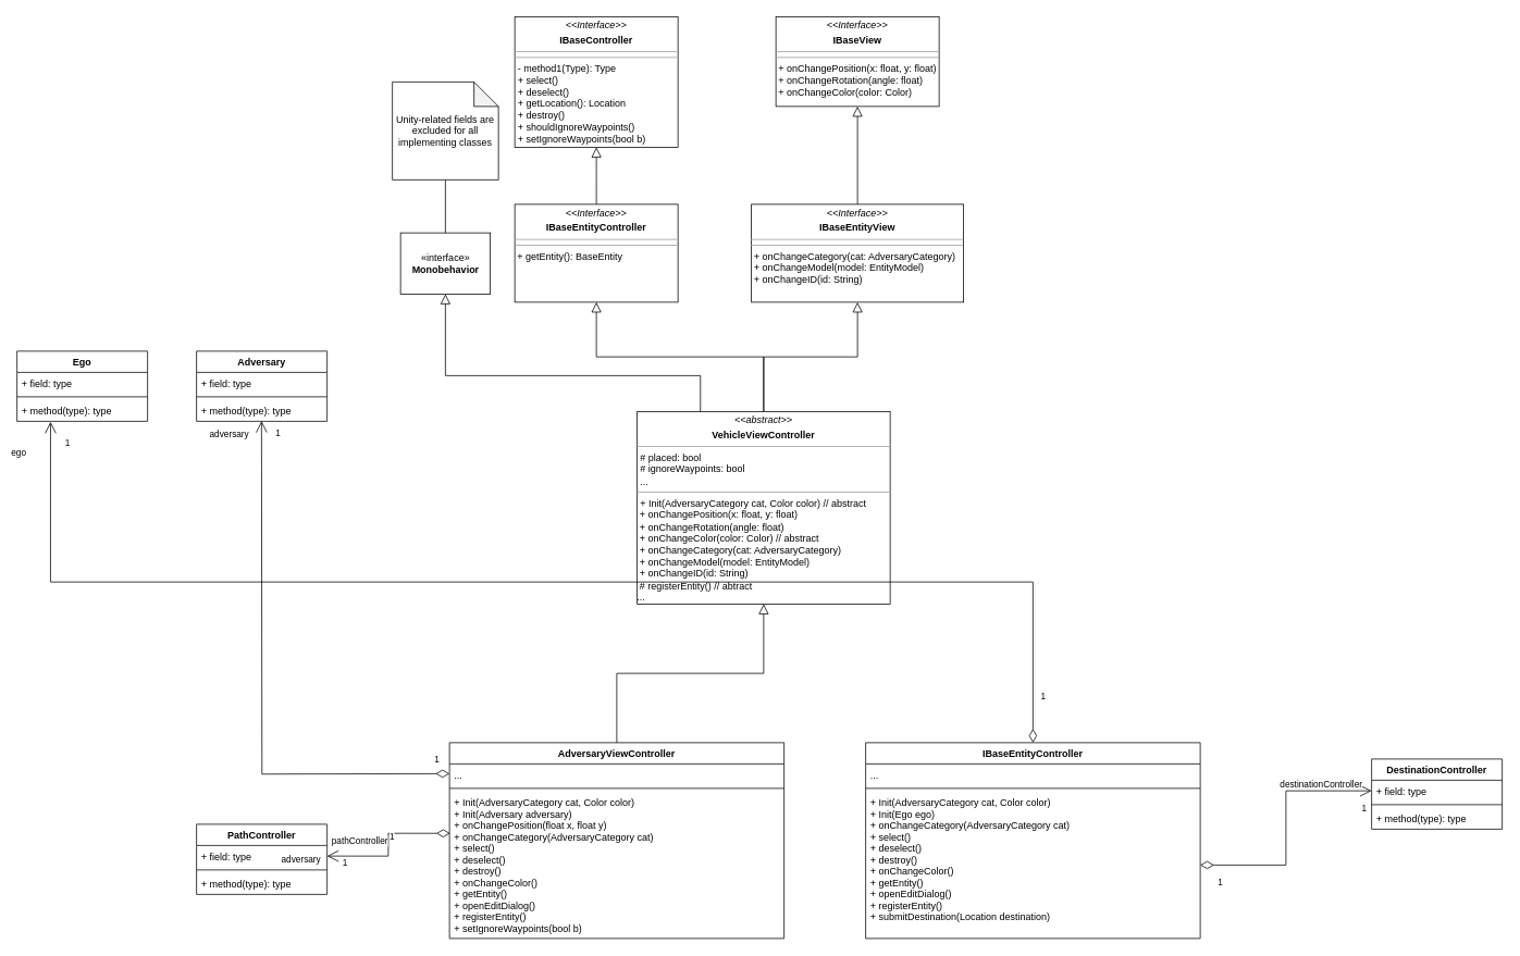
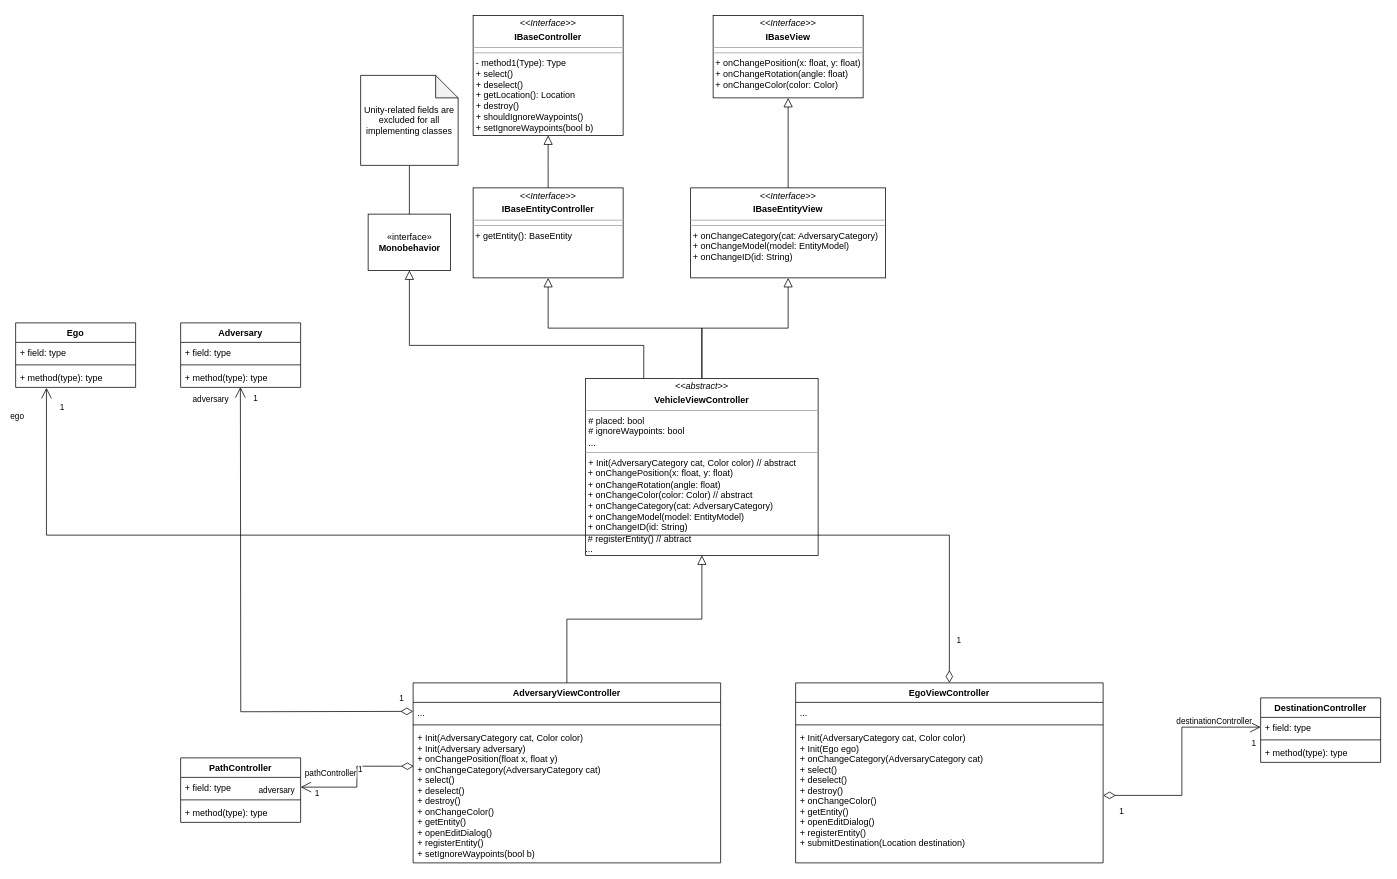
  <mxCell id="0" />
  <mxCell id="1" parent="0" />
  <mxCell id="2" value="&lt;p style=&quot;margin:0px;margin-top:4px;text-align:center;&quot;&gt;&lt;i&gt;&amp;lt;&amp;lt;Interface&amp;gt;&amp;gt;&lt;/i&gt;&lt;/p&gt;&lt;p style=&quot;margin:0px;margin-top:4px;text-align:center;&quot;&gt;&lt;b&gt;IBaseController&lt;/b&gt;&lt;br&gt;&lt;/p&gt;&lt;hr size=&quot;1&quot;&gt;&lt;hr size=&quot;1&quot;&gt;&lt;p style=&quot;margin:0px;margin-left:4px;&quot;&gt;- method1(Type): Type&lt;br&gt;+ select()&lt;/p&gt;&lt;p style=&quot;margin:0px;margin-left:4px;&quot;&gt;+ deselect()&lt;/p&gt;&lt;p style=&quot;margin:0px;margin-left:4px;&quot;&gt;+ getLocation(): Location&lt;br&gt;&lt;/p&gt;&lt;p style=&quot;margin:0px;margin-left:4px;&quot;&gt;+ destroy()&lt;/p&gt;&lt;p style=&quot;margin:0px;margin-left:4px;&quot;&gt;+ shouldIgnoreWaypoints()&lt;/p&gt;&lt;p style=&quot;margin:0px;margin-left:4px;&quot;&gt;+ setIgnoreWaypoints(bool b)&lt;/p&gt;&lt;p style=&quot;margin:0px;margin-left:4px;&quot;&gt;&lt;br&gt;&lt;/p&gt;" style="verticalAlign=top;align=left;overflow=fill;fontSize=12;fontFamily=Helvetica;html=1;" vertex="1" parent="1"><mxGeometry x="630" y="20" width="200" height="160" as="geometry" /></mxCell>
  <mxCell id="3" value="&lt;p style=&quot;margin:0px;margin-top:4px;text-align:center;&quot;&gt;&lt;i&gt;&amp;lt;&amp;lt;Interface&amp;gt;&amp;gt;&lt;/i&gt;&lt;/p&gt;&lt;p style=&quot;margin:0px;margin-top:4px;text-align:center;&quot;&gt;&lt;b&gt;IBaseEntityController&lt;/b&gt;&lt;br&gt;&lt;b&gt;&lt;/b&gt;&lt;/p&gt;&lt;hr size=&quot;1&quot;&gt;&lt;hr size=&quot;1&quot;&gt;&amp;nbsp;+ getEntity(): BaseEntity &lt;br&gt;&lt;p style=&quot;margin:0px;margin-left:4px;&quot;&gt;&lt;br&gt;&lt;/p&gt;" style="verticalAlign=top;align=left;overflow=fill;fontSize=12;fontFamily=Helvetica;html=1;" vertex="1" parent="1"><mxGeometry x="630" y="250" width="200" height="120" as="geometry" /></mxCell>
  <mxCell id="4" value="" style="endArrow=block;endSize=10;endFill=0;shadow=0;strokeWidth=1;rounded=0;edgeStyle=elbowEdgeStyle;elbow=vertical;exitX=0.5;exitY=0;exitDx=0;exitDy=0;entryX=0.5;entryY=1;entryDx=0;entryDy=0;" edge="1" parent="1" source="3" target="2"><mxGeometry width="160" relative="1" as="geometry"><mxPoint x="1340.5" y="560" as="sourcePoint" /><mxPoint x="1120.5" y="328" as="targetPoint" /></mxGeometry></mxCell>
  <mxCell id="5" value="&lt;p style=&quot;margin:0px;margin-top:4px;text-align:center;&quot;&gt;&lt;i&gt;&amp;lt;&amp;lt;Interface&amp;gt;&amp;gt;&lt;/i&gt;&lt;/p&gt;&lt;p style=&quot;margin:0px;margin-top:4px;text-align:center;&quot;&gt;&lt;b&gt;IBaseView&lt;/b&gt;&lt;br&gt;&lt;b&gt;&lt;/b&gt;&lt;/p&gt;&lt;hr size=&quot;1&quot;&gt;&lt;hr size=&quot;1&quot;&gt;&lt;div&gt;&amp;nbsp;+ onChangePosition(x: float, y: float)&lt;/div&gt;&lt;div&gt;&amp;nbsp;+ onChangeRotation(angle: float)&lt;/div&gt;&lt;div&gt;&amp;nbsp;+ onChangeColor(color: Color)&lt;br&gt;&lt;/div&gt;&lt;p style=&quot;margin:0px;margin-left:4px;&quot;&gt;&lt;br&gt;&lt;/p&gt;" style="verticalAlign=top;align=left;overflow=fill;fontSize=12;fontFamily=Helvetica;html=1;" vertex="1" parent="1"><mxGeometry x="950" y="20" width="200" height="110" as="geometry" /></mxCell>
  <mxCell id="6" value="&lt;p style=&quot;margin:0px;margin-top:4px;text-align:center;&quot;&gt;&lt;i&gt;&amp;lt;&amp;lt;Interface&amp;gt;&amp;gt;&lt;/i&gt;&lt;/p&gt;&lt;p style=&quot;margin:0px;margin-top:4px;text-align:center;&quot;&gt;&lt;b&gt;IBaseEntityView&lt;/b&gt;&lt;br&gt;&lt;/p&gt;&lt;hr size=&quot;1&quot;&gt;&lt;hr size=&quot;1&quot;&gt;&lt;div&gt;&amp;nbsp;+ onChangeCategory(cat: AdversaryCategory)&lt;/div&gt;&lt;div&gt;&amp;nbsp;+ onChangeModel(model: EntityModel)&lt;/div&gt;&lt;div&gt;&amp;nbsp;+ onChangeID(id: String)&lt;br&gt;&lt;/div&gt;&lt;p style=&quot;margin:0px;margin-left:4px;&quot;&gt;&lt;br&gt;&lt;/p&gt;" style="verticalAlign=top;align=left;overflow=fill;fontSize=12;fontFamily=Helvetica;html=1;" vertex="1" parent="1"><mxGeometry x="920" y="250" width="260" height="120" as="geometry" /></mxCell>
  <mxCell id="7" value="" style="endArrow=block;endSize=10;endFill=0;shadow=0;strokeWidth=1;rounded=0;edgeStyle=elbowEdgeStyle;elbow=vertical;exitX=0.5;exitY=0;exitDx=0;exitDy=0;entryX=0.5;entryY=1;entryDx=0;entryDy=0;" edge="1" parent="1" source="6" target="5"><mxGeometry width="160" relative="1" as="geometry"><mxPoint x="740" y="260" as="sourcePoint" /><mxPoint x="740" y="190" as="targetPoint" /></mxGeometry></mxCell>
  <mxCell id="8" value="" style="endArrow=block;endSize=10;endFill=0;shadow=0;strokeWidth=1;rounded=0;edgeStyle=elbowEdgeStyle;elbow=vertical;exitX=0.5;exitY=0;exitDx=0;exitDy=0;entryX=0.5;entryY=1;entryDx=0;entryDy=0;" edge="1" parent="1" source="10" target="3"><mxGeometry width="160" relative="1" as="geometry"><mxPoint x="890" y="460" as="sourcePoint" /><mxPoint x="740" y="190" as="targetPoint" /></mxGeometry></mxCell>
  <mxCell id="9" value="" style="endArrow=block;endSize=10;endFill=0;shadow=0;strokeWidth=1;rounded=0;edgeStyle=elbowEdgeStyle;elbow=vertical;exitX=0.5;exitY=0;exitDx=0;exitDy=0;entryX=0.5;entryY=1;entryDx=0;entryDy=0;" edge="1" parent="1" source="10" target="6"><mxGeometry width="160" relative="1" as="geometry"><mxPoint x="890" y="460" as="sourcePoint" /><mxPoint x="740" y="380" as="targetPoint" /></mxGeometry></mxCell>
  <mxCell id="10" value="&lt;p style=&quot;margin:0px;margin-top:4px;text-align:center;&quot;&gt;&lt;i&gt;&amp;lt;&amp;lt;abstract&amp;gt;&amp;gt;&lt;/i&gt;&lt;/p&gt;&lt;p style=&quot;margin:0px;margin-top:4px;text-align:center;&quot;&gt;&lt;b&gt;VehicleViewController&lt;/b&gt;&lt;/p&gt;&lt;hr size=&quot;1&quot;&gt;&lt;p style=&quot;margin:0px;margin-left:4px;&quot;&gt;# placed: bool&lt;/p&gt;&lt;p style=&quot;margin:0px;margin-left:4px;&quot;&gt;# ignoreWaypoints: bool&lt;/p&gt;&lt;p style=&quot;margin:0px;margin-left:4px;&quot;&gt;...&lt;br&gt;&lt;/p&gt;&lt;hr size=&quot;1&quot;&gt;&lt;p style=&quot;margin:0px;margin-left:4px;&quot;&gt;+ Init(AdversaryCategory cat, Color color) // abstract&lt;/p&gt;&lt;div&gt;&amp;nbsp;+ onChangePosition(x: float, y: float)&lt;br&gt;&lt;/div&gt;&lt;div&gt;&amp;nbsp;+ onChangeRotation(angle: float)&lt;br&gt;&lt;/div&gt;&lt;div&gt;&amp;nbsp;+ onChangeColor(color: Color) // abstract&lt;br&gt;&lt;/div&gt;&lt;div&gt;&lt;div&gt;&amp;nbsp;+ onChangeCategory(cat: AdversaryCategory)&lt;br&gt;&lt;/div&gt;&lt;div&gt;&amp;nbsp;+ onChangeModel(model: EntityModel)&lt;br&gt;&lt;/div&gt;&amp;nbsp;+ onChangeID(id: String)&lt;/div&gt;&lt;div&gt;&amp;nbsp;# registerEntity() // abtract&lt;br&gt;&lt;/div&gt;&lt;div&gt;...&lt;/div&gt;&lt;p style=&quot;margin:0px;margin-left:4px;&quot;&gt;&lt;/p&gt;&lt;p style=&quot;margin:0px;margin-left:4px;&quot;&gt;&lt;br&gt;&lt;/p&gt;&lt;p style=&quot;margin:0px;margin-left:4px;&quot;&gt;&lt;br&gt;&lt;/p&gt;" style="verticalAlign=top;align=left;overflow=fill;fontSize=12;fontFamily=Helvetica;html=1;" vertex="1" parent="1"><mxGeometry x="780" y="504" width="310" height="236" as="geometry" /></mxCell>
  <mxCell id="11" value="&lt;div&gt;«interface»&lt;/div&gt;&lt;div&gt;&lt;b&gt;Monobehavior&lt;/b&gt;&lt;/div&gt;" style="html=1;" vertex="1" parent="1"><mxGeometry x="490" y="285" width="110" height="75" as="geometry" /></mxCell>
  <mxCell id="12" value="" style="endArrow=block;endSize=10;endFill=0;shadow=0;strokeWidth=1;rounded=0;edgeStyle=elbowEdgeStyle;elbow=vertical;exitX=0.25;exitY=0;exitDx=0;exitDy=0;entryX=0.5;entryY=1;entryDx=0;entryDy=0;" edge="1" parent="1" source="10" target="11"><mxGeometry width="160" relative="1" as="geometry"><mxPoint x="885" y="514" as="sourcePoint" /><mxPoint x="1060" y="380" as="targetPoint" /><Array as="points"><mxPoint x="800" y="460" /></Array></mxGeometry></mxCell>
  <mxCell id="13" value="AdversaryViewController" style="swimlane;fontStyle=1;align=center;verticalAlign=top;childLayout=stackLayout;horizontal=1;startSize=26;horizontalStack=0;resizeParent=1;resizeParentMax=0;resizeLast=0;collapsible=1;marginBottom=0;" vertex="1" parent="1"><mxGeometry x="550" y="910" width="410" height="240" as="geometry" /></mxCell>
  <mxCell id="14" value="..." style="text;strokeColor=none;fillColor=none;align=left;verticalAlign=top;spacingLeft=4;spacingRight=4;overflow=hidden;rotatable=0;points=[[0,0.5],[1,0.5]];portConstraint=eastwest;" vertex="1" parent="13"><mxGeometry y="26" width="410" height="26" as="geometry" /></mxCell>
  <mxCell id="15" value="" style="line;strokeWidth=1;fillColor=none;align=left;verticalAlign=middle;spacingTop=-1;spacingLeft=3;spacingRight=3;rotatable=0;labelPosition=right;points=[];portConstraint=eastwest;strokeColor=inherit;" vertex="1" parent="13"><mxGeometry y="52" width="410" height="8" as="geometry" /></mxCell>
  <mxCell id="16" value="+ Init(AdversaryCategory cat, Color color)&#10;+ Init(Adversary adversary)&#10;+ onChangePosition(float x, float y)&#10;+ onChangeCategory(AdversaryCategory cat)&#10;+ select()&#10;+ deselect()&#10;+ destroy()&#10;+ onChangeColor() &#10;+ getEntity()&#10;+ openEditDialog()&#10;+ registerEntity()&#10;+ setIgnoreWaypoints(bool b)&#10;" style="text;strokeColor=none;fillColor=none;align=left;verticalAlign=top;spacingLeft=4;spacingRight=4;overflow=hidden;rotatable=0;points=[[0,0.5],[1,0.5]];portConstraint=eastwest;" vertex="1" parent="13"><mxGeometry y="60" width="410" height="180" as="geometry" /></mxCell>
  <mxCell id="17" value="Adversary" style="swimlane;fontStyle=1;align=center;verticalAlign=top;childLayout=stackLayout;horizontal=1;startSize=26;horizontalStack=0;resizeParent=1;resizeParentMax=0;resizeLast=0;collapsible=1;marginBottom=0;" vertex="1" parent="1"><mxGeometry x="240" y="430" width="160" height="86" as="geometry" /></mxCell>
  <mxCell id="18" value="+ field: type" style="text;strokeColor=none;fillColor=none;align=left;verticalAlign=top;spacingLeft=4;spacingRight=4;overflow=hidden;rotatable=0;points=[[0,0.5],[1,0.5]];portConstraint=eastwest;" vertex="1" parent="17"><mxGeometry y="26" width="160" height="26" as="geometry" /></mxCell>
  <mxCell id="19" value="" style="line;strokeWidth=1;fillColor=none;align=left;verticalAlign=middle;spacingTop=-1;spacingLeft=3;spacingRight=3;rotatable=0;labelPosition=right;points=[];portConstraint=eastwest;strokeColor=inherit;" vertex="1" parent="17"><mxGeometry y="52" width="160" height="8" as="geometry" /></mxCell>
  <mxCell id="20" value="+ method(type): type" style="text;strokeColor=none;fillColor=none;align=left;verticalAlign=top;spacingLeft=4;spacingRight=4;overflow=hidden;rotatable=0;points=[[0,0.5],[1,0.5]];portConstraint=eastwest;" vertex="1" parent="17"><mxGeometry y="60" width="160" height="26" as="geometry" /></mxCell>
  <mxCell id="21" value="" style="endArrow=block;endSize=10;endFill=0;shadow=0;strokeWidth=1;rounded=0;edgeStyle=elbowEdgeStyle;elbow=vertical;exitX=0.5;exitY=0;exitDx=0;exitDy=0;entryX=0.5;entryY=1;entryDx=0;entryDy=0;" edge="1" parent="1" source="13" target="10"><mxGeometry width="160" relative="1" as="geometry"><mxPoint x="867.5" y="514" as="sourcePoint" /><mxPoint x="980" y="750" as="targetPoint" /></mxGeometry></mxCell>
  <mxCell id="22" value="" style="edgeStyle=orthogonalEdgeStyle;rounded=0;orthogonalLoop=1;jettySize=auto;html=1;endArrow=none;endFill=0;" edge="1" parent="1" source="23" target="11"><mxGeometry relative="1" as="geometry" /></mxCell>
  <mxCell id="23" value="Unity-related fields are excluded for all implementing classes" style="shape=note;whiteSpace=wrap;html=1;backgroundOutline=1;darkOpacity=0.05;" vertex="1" parent="1"><mxGeometry x="480" y="100" width="130" height="120" as="geometry" /></mxCell>
  <mxCell id="24" value="1" style="endArrow=open;html=1;endSize=12;startArrow=diamondThin;startSize=14;startFill=0;edgeStyle=orthogonalEdgeStyle;align=left;verticalAlign=bottom;rounded=0;exitX=0;exitY=0.5;exitDx=0;exitDy=0;entryX=0.498;entryY=1.024;entryDx=0;entryDy=0;entryPerimeter=0;" edge="1" parent="1"><mxGeometry x="-0.94" y="-8" relative="1" as="geometry"><mxPoint x="550" y="948" as="sourcePoint" /><mxPoint x="319.68" y="515.624" as="targetPoint" /><mxPoint as="offset" /></mxGeometry></mxCell>
  <mxCell id="25" value="&lt;div&gt;1&lt;/div&gt;" style="edgeLabel;html=1;align=center;verticalAlign=middle;resizable=0;points=[];" vertex="1" connectable="0" parent="24"><mxGeometry x="0.977" relative="1" as="geometry"><mxPoint x="20" y="7" as="offset" /></mxGeometry></mxCell>
  <mxCell id="26" value="&lt;div&gt;adversary&lt;/div&gt;" style="edgeLabel;html=1;align=center;verticalAlign=middle;resizable=0;points=[];" vertex="1" connectable="0" parent="24"><mxGeometry x="0.952" y="3" relative="1" as="geometry"><mxPoint x="-37" as="offset" /></mxGeometry></mxCell>
  <mxCell id="27" value="PathController" style="swimlane;fontStyle=1;align=center;verticalAlign=top;childLayout=stackLayout;horizontal=1;startSize=26;horizontalStack=0;resizeParent=1;resizeParentMax=0;resizeLast=0;collapsible=1;marginBottom=0;" vertex="1" parent="1"><mxGeometry x="240" y="1010" width="160" height="86" as="geometry" /></mxCell>
  <mxCell id="28" value="+ field: type" style="text;strokeColor=none;fillColor=none;align=left;verticalAlign=top;spacingLeft=4;spacingRight=4;overflow=hidden;rotatable=0;points=[[0,0.5],[1,0.5]];portConstraint=eastwest;" vertex="1" parent="27"><mxGeometry y="26" width="160" height="26" as="geometry" /></mxCell>
  <mxCell id="29" value="" style="line;strokeWidth=1;fillColor=none;align=left;verticalAlign=middle;spacingTop=-1;spacingLeft=3;spacingRight=3;rotatable=0;labelPosition=right;points=[];portConstraint=eastwest;strokeColor=inherit;" vertex="1" parent="27"><mxGeometry y="52" width="160" height="8" as="geometry" /></mxCell>
  <mxCell id="30" value="+ method(type): type" style="text;strokeColor=none;fillColor=none;align=left;verticalAlign=top;spacingLeft=4;spacingRight=4;overflow=hidden;rotatable=0;points=[[0,0.5],[1,0.5]];portConstraint=eastwest;" vertex="1" parent="27"><mxGeometry y="60" width="160" height="26" as="geometry" /></mxCell>
  <mxCell id="31" value="1" style="endArrow=open;html=1;endSize=12;startArrow=diamondThin;startSize=14;startFill=0;edgeStyle=orthogonalEdgeStyle;align=left;verticalAlign=bottom;rounded=0;entryX=1;entryY=0.5;entryDx=0;entryDy=0;exitX=0.002;exitY=0.284;exitDx=0;exitDy=0;exitPerimeter=0;" edge="1" parent="1" source="16" target="28"><mxGeometry relative="1" as="geometry"><mxPoint x="520" y="1040" as="sourcePoint" /><mxPoint x="329.68" y="525.624" as="targetPoint" /></mxGeometry></mxCell>
  <mxCell id="32" value="&lt;div&gt;1&lt;/div&gt;" style="edgeLabel;html=1;align=center;verticalAlign=middle;resizable=0;points=[];" vertex="1" connectable="0" parent="31"><mxGeometry x="0.977" relative="1" as="geometry"><mxPoint x="20" y="7" as="offset" /></mxGeometry></mxCell>
  <mxCell id="33" value="&lt;div&gt;adversary&lt;/div&gt;" style="edgeLabel;html=1;align=center;verticalAlign=middle;resizable=0;points=[];" vertex="1" connectable="0" parent="31"><mxGeometry x="0.952" y="3" relative="1" as="geometry"><mxPoint x="-37" as="offset" /></mxGeometry></mxCell>
  <mxCell id="34" value="&lt;div&gt;pathController&lt;/div&gt;" style="edgeLabel;html=1;align=center;verticalAlign=middle;resizable=0;points=[];" vertex="1" connectable="0" parent="31"><mxGeometry x="0.9" y="2" relative="1" as="geometry"><mxPoint x="31" y="-21" as="offset" /></mxGeometry></mxCell>
  <mxCell id="35" value="Ego" style="swimlane;fontStyle=1;align=center;verticalAlign=top;childLayout=stackLayout;horizontal=1;startSize=26;horizontalStack=0;resizeParent=1;resizeParentMax=0;resizeLast=0;collapsible=1;marginBottom=0;" vertex="1" parent="1"><mxGeometry x="20" y="430" width="160" height="86" as="geometry" /></mxCell>
  <mxCell id="36" value="+ field: type" style="text;strokeColor=none;fillColor=none;align=left;verticalAlign=top;spacingLeft=4;spacingRight=4;overflow=hidden;rotatable=0;points=[[0,0.5],[1,0.5]];portConstraint=eastwest;" vertex="1" parent="35"><mxGeometry y="26" width="160" height="26" as="geometry" /></mxCell>
  <mxCell id="37" value="" style="line;strokeWidth=1;fillColor=none;align=left;verticalAlign=middle;spacingTop=-1;spacingLeft=3;spacingRight=3;rotatable=0;labelPosition=right;points=[];portConstraint=eastwest;strokeColor=inherit;" vertex="1" parent="35"><mxGeometry y="52" width="160" height="8" as="geometry" /></mxCell>
  <mxCell id="38" value="+ method(type): type" style="text;strokeColor=none;fillColor=none;align=left;verticalAlign=top;spacingLeft=4;spacingRight=4;overflow=hidden;rotatable=0;points=[[0,0.5],[1,0.5]];portConstraint=eastwest;" vertex="1" parent="35"><mxGeometry y="60" width="160" height="26" as="geometry" /></mxCell>
- <mxCell id="39" value="IBaseEntityController" style="swimlane;fontStyle=1;align=center;verticalAlign=top;childLayout=stackLayout;horizontal=1;startSize=26;horizontalStack=0;resizeParent=1;resizeParentMax=0;resizeLast=0;collapsible=1;marginBottom=0;" vertex="1" parent="1"><mxGeometry x="1060" y="910" width="410" height="240" as="geometry" /></mxCell>
+ <mxCell id="39" value="EgoViewController" style="swimlane;fontStyle=1;align=center;verticalAlign=top;childLayout=stackLayout;horizontal=1;startSize=26;horizontalStack=0;resizeParent=1;resizeParentMax=0;resizeLast=0;collapsible=1;marginBottom=0;" vertex="1" parent="1"><mxGeometry x="1060" y="910" width="410" height="240" as="geometry" /></mxCell>
  <mxCell id="40" value="..." style="text;strokeColor=none;fillColor=none;align=left;verticalAlign=top;spacingLeft=4;spacingRight=4;overflow=hidden;rotatable=0;points=[[0,0.5],[1,0.5]];portConstraint=eastwest;" vertex="1" parent="39"><mxGeometry y="26" width="410" height="26" as="geometry" /></mxCell>
  <mxCell id="41" value="" style="line;strokeWidth=1;fillColor=none;align=left;verticalAlign=middle;spacingTop=-1;spacingLeft=3;spacingRight=3;rotatable=0;labelPosition=right;points=[];portConstraint=eastwest;strokeColor=inherit;" vertex="1" parent="39"><mxGeometry y="52" width="410" height="8" as="geometry" /></mxCell>
  <mxCell id="42" value="+ Init(AdversaryCategory cat, Color color)&#10;+ Init(Ego ego)&#10;+ onChangeCategory(AdversaryCategory cat)&#10;+ select()&#10;+ deselect()&#10;+ destroy()&#10;+ onChangeColor() &#10;+ getEntity()&#10;+ openEditDialog()&#10;+ registerEntity()&#10;+ submitDestination(Location destination)&#10;" style="text;strokeColor=none;fillColor=none;align=left;verticalAlign=top;spacingLeft=4;spacingRight=4;overflow=hidden;rotatable=0;points=[[0,0.5],[1,0.5]];portConstraint=eastwest;" vertex="1" parent="39"><mxGeometry y="60" width="410" height="180" as="geometry" /></mxCell>
  <mxCell id="43" value="1" style="endArrow=open;html=1;endSize=12;startArrow=diamondThin;startSize=14;startFill=0;edgeStyle=orthogonalEdgeStyle;align=left;verticalAlign=bottom;rounded=0;exitX=0.5;exitY=0;exitDx=0;exitDy=0;entryX=0.257;entryY=1.024;entryDx=0;entryDy=0;entryPerimeter=0;" edge="1" parent="1" source="39" target="38"><mxGeometry x="-0.94" y="-8" relative="1" as="geometry"><mxPoint x="560" y="958" as="sourcePoint" /><mxPoint x="80" y="560" as="targetPoint" /><mxPoint as="offset" /></mxGeometry></mxCell>
  <mxCell id="44" value="&lt;div&gt;1&lt;/div&gt;" style="edgeLabel;html=1;align=center;verticalAlign=middle;resizable=0;points=[];" vertex="1" connectable="0" parent="43"><mxGeometry x="0.977" relative="1" as="geometry"><mxPoint x="20" y="7" as="offset" /></mxGeometry></mxCell>
  <mxCell id="45" value="ego" style="edgeLabel;html=1;align=center;verticalAlign=middle;resizable=0;points=[];" vertex="1" connectable="0" parent="43"><mxGeometry x="0.952" y="3" relative="1" as="geometry"><mxPoint x="-37" as="offset" /></mxGeometry></mxCell>
  <mxCell id="46" value="DestinationController" style="swimlane;fontStyle=1;align=center;verticalAlign=top;childLayout=stackLayout;horizontal=1;startSize=26;horizontalStack=0;resizeParent=1;resizeParentMax=0;resizeLast=0;collapsible=1;marginBottom=0;" vertex="1" parent="1"><mxGeometry x="1680" y="930" width="160" height="86" as="geometry" /></mxCell>
  <mxCell id="47" value="+ field: type" style="text;strokeColor=none;fillColor=none;align=left;verticalAlign=top;spacingLeft=4;spacingRight=4;overflow=hidden;rotatable=0;points=[[0,0.5],[1,0.5]];portConstraint=eastwest;" vertex="1" parent="46"><mxGeometry y="26" width="160" height="26" as="geometry" /></mxCell>
  <mxCell id="48" value="" style="line;strokeWidth=1;fillColor=none;align=left;verticalAlign=middle;spacingTop=-1;spacingLeft=3;spacingRight=3;rotatable=0;labelPosition=right;points=[];portConstraint=eastwest;strokeColor=inherit;" vertex="1" parent="46"><mxGeometry y="52" width="160" height="8" as="geometry" /></mxCell>
  <mxCell id="49" value="+ method(type): type" style="text;strokeColor=none;fillColor=none;align=left;verticalAlign=top;spacingLeft=4;spacingRight=4;overflow=hidden;rotatable=0;points=[[0,0.5],[1,0.5]];portConstraint=eastwest;" vertex="1" parent="46"><mxGeometry y="60" width="160" height="26" as="geometry" /></mxCell>
  <mxCell id="50" value="1" style="endArrow=open;html=1;endSize=12;startArrow=diamondThin;startSize=14;startFill=0;edgeStyle=orthogonalEdgeStyle;align=left;verticalAlign=bottom;rounded=0;exitX=1;exitY=0.5;exitDx=0;exitDy=0;entryX=0;entryY=0.5;entryDx=0;entryDy=0;" edge="1" parent="1" source="42" target="47"><mxGeometry x="-0.867" y="-30" relative="1" as="geometry"><mxPoint x="560.82" y="1031.12" as="sourcePoint" /><mxPoint x="1400" y="810" as="targetPoint" /><mxPoint as="offset" /></mxGeometry></mxCell>
  <mxCell id="51" value="&lt;div&gt;1&lt;/div&gt;" style="edgeLabel;html=1;align=center;verticalAlign=middle;resizable=0;points=[];" vertex="1" connectable="0" parent="50"><mxGeometry x="0.977" relative="1" as="geometry"><mxPoint x="-7" y="21" as="offset" /></mxGeometry></mxCell>
  <mxCell id="52" value="destinationController" style="edgeLabel;html=1;align=center;verticalAlign=middle;resizable=0;points=[];" vertex="1" connectable="0" parent="50"><mxGeometry x="0.952" y="3" relative="1" as="geometry"><mxPoint x="-56" y="-6" as="offset" /></mxGeometry></mxCell>
